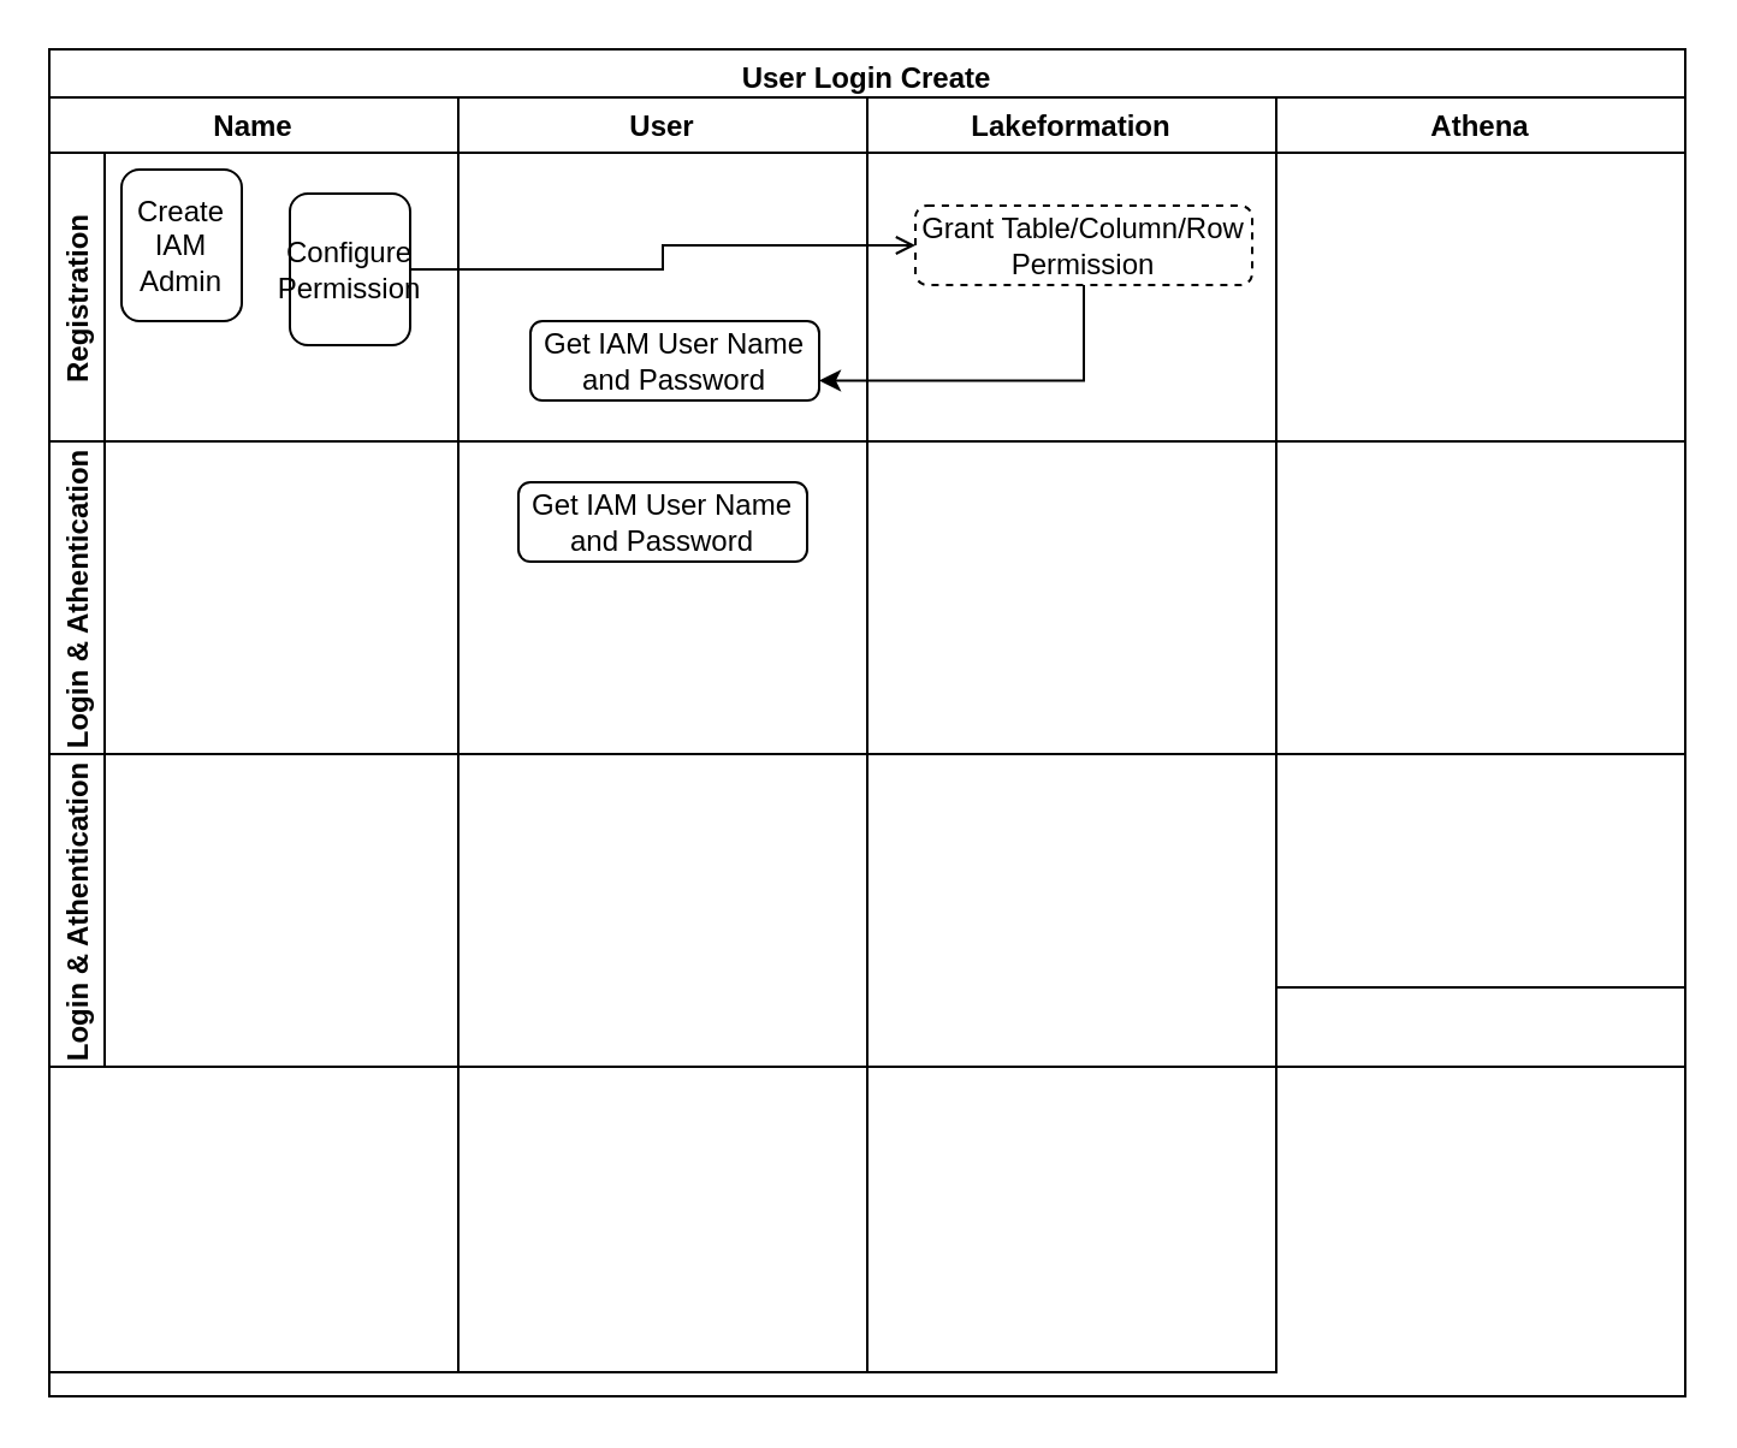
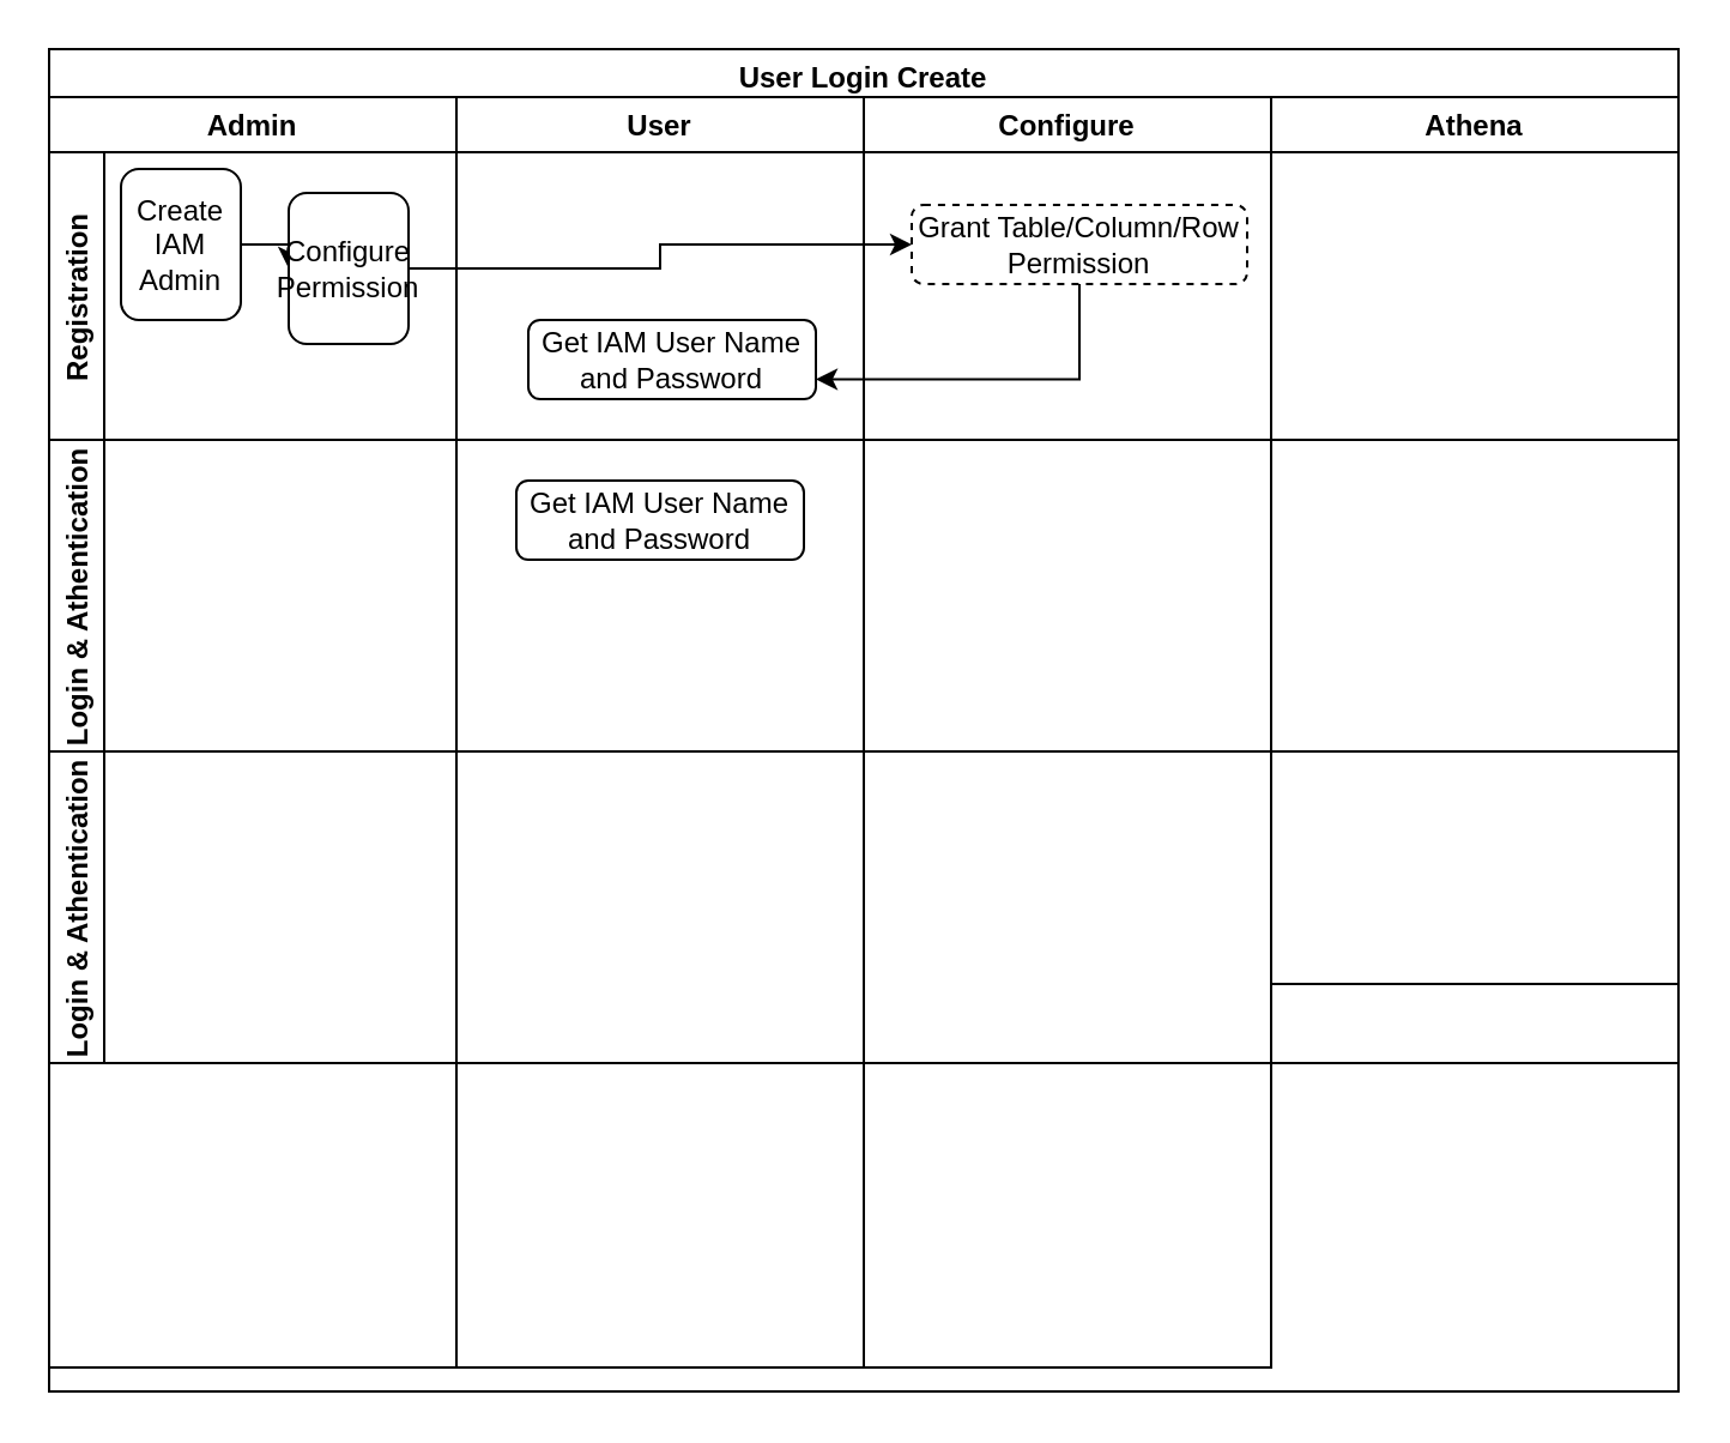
  <mxCell id="0" />
  <mxCell id="1" parent="0" />
  <mxCell id="2" value="User Login Create" style="swimlane;" vertex="1" parent="1"><mxGeometry x="20" y="20" width="680" height="560" as="geometry" /></mxCell>
  <mxCell id="3" value="User" style="swimlane;" vertex="1" parent="2"><mxGeometry x="170" y="20" width="170" height="530" as="geometry" /></mxCell>
  <mxCell id="4" value="Get IAM User Name and Password&lt;br&gt;" style="rounded=1;whiteSpace=wrap;html=1;" vertex="1" parent="3"><mxGeometry x="30" y="93" width="120" height="33" as="geometry" /></mxCell>
  <mxCell id="5" value="Registration" style="swimlane;horizontal=0;" vertex="1" parent="2"><mxGeometry y="43" width="680" height="120" as="geometry" /></mxCell>
+ <mxCell id="6" style="edgeStyle=orthogonalEdgeStyle;rounded=0;orthogonalLoop=1;jettySize=auto;html=1;" edge="1" parent="5" source="7" target="9"><mxGeometry relative="1" as="geometry" /></mxCell>
  <mxCell id="7" value="Create IAM Admin" style="rounded=1;whiteSpace=wrap;html=1;" vertex="1" parent="5"><mxGeometry x="30" y="7" width="50" height="63" as="geometry" /></mxCell>
- <mxCell id="8" style="edgeStyle=orthogonalEdgeStyle;rounded=0;orthogonalLoop=1;jettySize=auto;html=1;exitX=1;exitY=0.5;exitDx=0;exitDy=0;entryX=0;entryY=0.5;entryDx=0;entryDy=0;endArrow=open;" edge="1" parent="5" source="9" target="10"><mxGeometry relative="1" as="geometry" /></mxCell>
+ <mxCell id="8" style="edgeStyle=orthogonalEdgeStyle;rounded=0;orthogonalLoop=1;jettySize=auto;html=1;exitX=1;exitY=0.5;exitDx=0;exitDy=0;entryX=0;entryY=0.5;entryDx=0;entryDy=0;" edge="1" parent="5" source="9" target="10"><mxGeometry relative="1" as="geometry" /></mxCell>
  <mxCell id="9" value="Configure Permission" style="rounded=1;whiteSpace=wrap;html=1;" vertex="1" parent="5"><mxGeometry x="100" y="17" width="50" height="63" as="geometry" /></mxCell>
  <mxCell id="10" value="Grant Table/Column/Row Permission" style="rounded=1;whiteSpace=wrap;html=1;dashed=1;" vertex="1" parent="5"><mxGeometry x="360" y="22" width="140" height="33" as="geometry" /></mxCell>
  <mxCell id="11" value="Login &amp; Athentication" style="swimlane;horizontal=0;" vertex="1" parent="2"><mxGeometry y="163" width="680" height="130" as="geometry" /></mxCell>
  <mxCell id="12" value="Get IAM User Name and Password&lt;br&gt;" style="rounded=1;whiteSpace=wrap;html=1;" vertex="1" parent="11"><mxGeometry x="195" y="17" width="120" height="33" as="geometry" /></mxCell>
- <mxCell id="13" value="Name" style="swimlane;" vertex="1" parent="2"><mxGeometry y="20" width="170" height="530" as="geometry" /></mxCell>
- <mxCell id="14" value="Lakeformation" style="swimlane;" vertex="1" parent="2"><mxGeometry x="340" y="20" width="170" height="530" as="geometry" /></mxCell>
+ <mxCell id="13" value="Admin" style="swimlane;" vertex="1" parent="2"><mxGeometry y="20" width="170" height="530" as="geometry" /></mxCell>
+ <mxCell id="14" value="Configure" style="swimlane;" vertex="1" parent="2"><mxGeometry x="340" y="20" width="170" height="530" as="geometry" /></mxCell>
  <mxCell id="15" value="Athena" style="swimlane;" vertex="1" parent="2"><mxGeometry x="510" y="20" width="170" height="370" as="geometry" /></mxCell>
  <mxCell id="16" style="edgeStyle=orthogonalEdgeStyle;rounded=0;orthogonalLoop=1;jettySize=auto;html=1;entryX=1;entryY=0.75;entryDx=0;entryDy=0;exitX=0.5;exitY=1;exitDx=0;exitDy=0;" edge="1" parent="2" source="10" target="4"><mxGeometry relative="1" as="geometry" /></mxCell>
  <mxCell id="17" value="Login &amp; Athentication" style="swimlane;horizontal=0;" vertex="1" parent="1"><mxGeometry x="20" y="313" width="680" height="130" as="geometry" /></mxCell>
